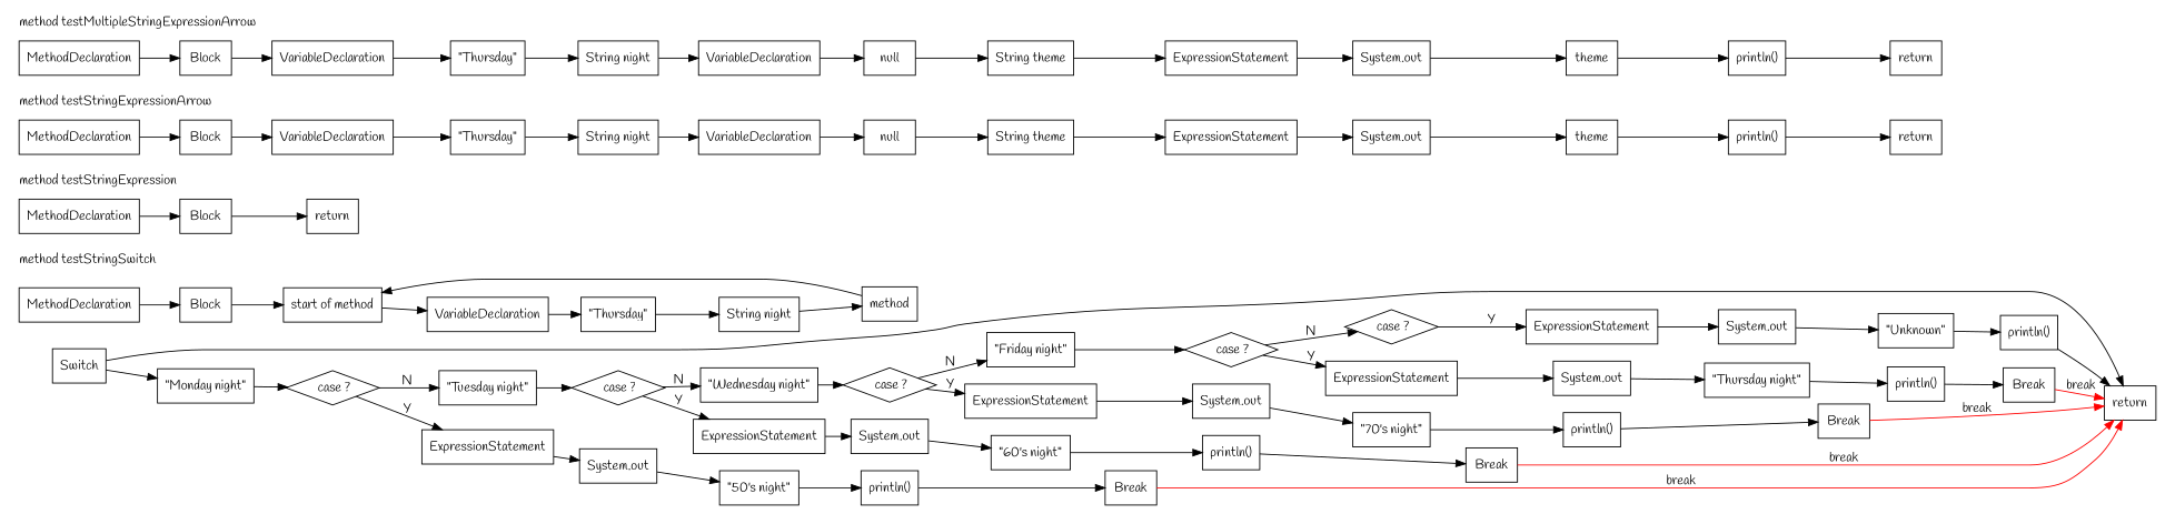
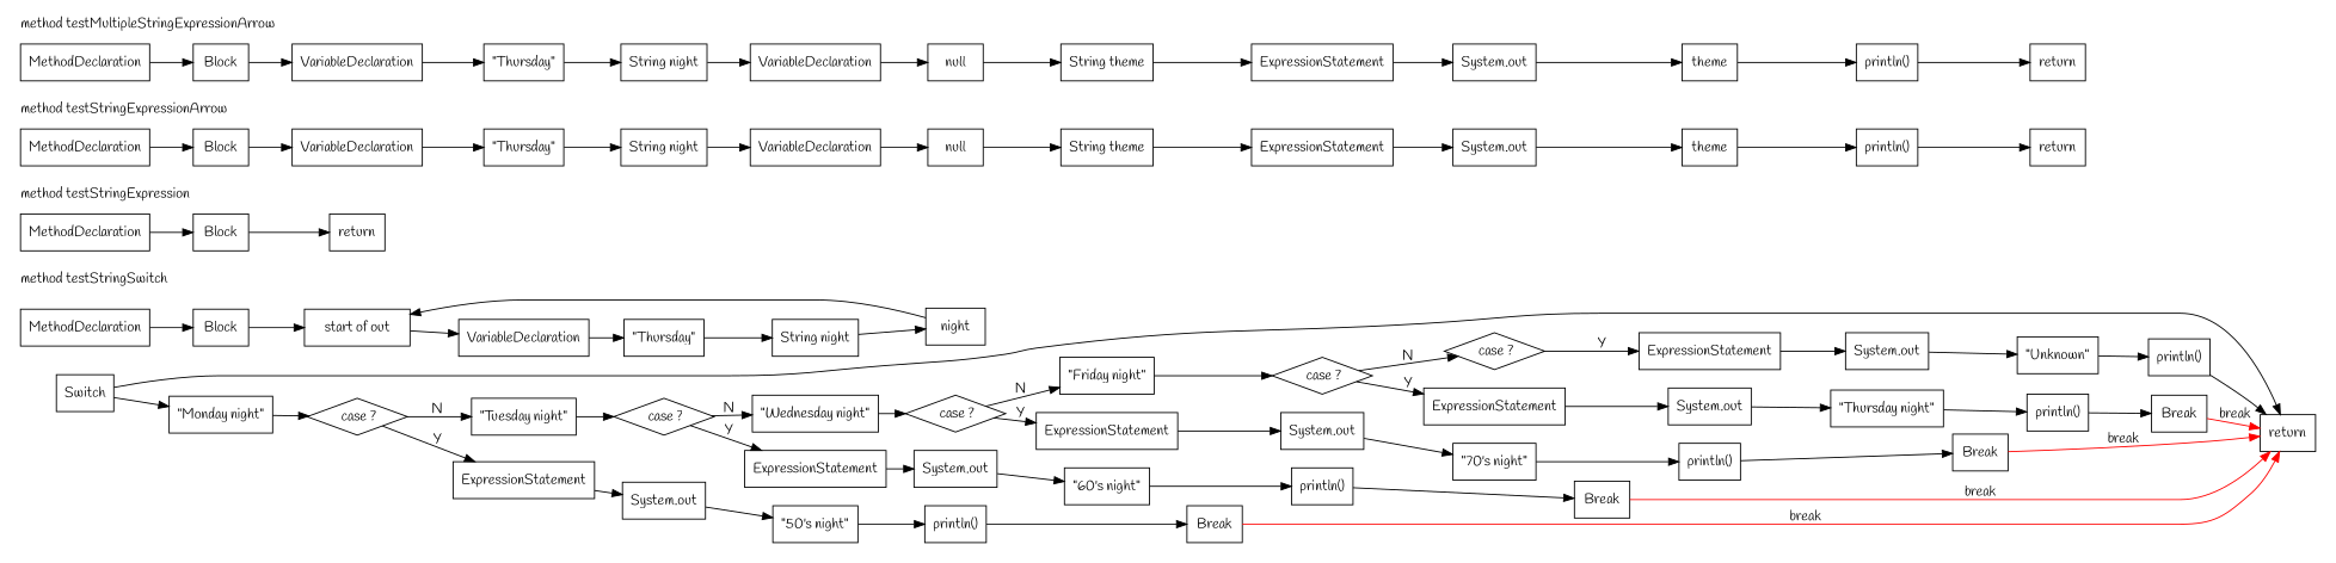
  digraph {
    compound=true
    fontname=Handlee
    rankdir=LR
    node [fillcolor=white fontname=Handlee shape=rect style=filled]
    edge [fontname=Handlee]
    n1 [label=MethodDeclaration]
    n2 [label=Block]
-   n3 [label="start of method"]
+   n3 [label="start of out"]
    n4 [label=VariableDeclaration]
    n5 [label="String night"]
    n6 [label="\"Thursday\""]
    n7 [label=Switch]
-   n8 [label=method]
+   n8 [label=night]
    n9 [label=" case ?" shape=diamond]
    n10 [label="\"Monday night\""]
    n11 [label=ExpressionStatement]
    n12 [label="println()"]
    n13 [label="System.out"]
    n14 [label="\"50's night\""]
    n15 [label=Break]
    n16 [label=" case ?" shape=diamond]
    n17 [label="\"Tuesday night\""]
    n18 [label=ExpressionStatement]
    n19 [label="println()"]
    n20 [label="System.out"]
    n21 [label="\"60's night\""]
    n22 [label=Break]
    n23 [label=" case ?" shape=diamond]
    n24 [label="\"Wednesday night\""]
    n25 [label=ExpressionStatement]
    n26 [label="println()"]
    n27 [label="System.out"]
    n28 [label="\"70's night\""]
    n29 [label=Break]
    n30 [label=" case ?" shape=diamond]
    n31 [label="\"Friday night\""]
    n32 [label=ExpressionStatement]
    n33 [label="println()"]
    n34 [label="System.out"]
    n35 [label="\"Thursday night\""]
    n36 [label=Break]
    n37 [label=" case ?" shape=diamond]
    n38 [label=ExpressionStatement]
    n39 [label="println()"]
    n40 [label="System.out"]
    n41 [label="\"Unknown\""]
    n42 [label=return]
    n43 [label=MethodDeclaration]
    n44 [label=Block]
    n45 [label=return]
    n46 [label=MethodDeclaration]
    n47 [label=Block]
    n48 [label=VariableDeclaration]
    n49 [label="String night"]
    n50 [label="\"Thursday\""]
    n51 [label=VariableDeclaration]
    n52 [label="String theme"]
    n53 [label=null]
    n54 [label=ExpressionStatement]
    n55 [label="println()"]
    n56 [label="System.out"]
    n57 [label=theme]
    n58 [label=return]
    n59 [label=MethodDeclaration]
    n60 [label=Block]
    n61 [label=VariableDeclaration]
    n62 [label="String night"]
    n63 [label="\"Thursday\""]
    n64 [label=VariableDeclaration]
    n65 [label="String theme"]
    n66 [label=null]
    n67 [label=ExpressionStatement]
    n68 [label="println()"]
    n69 [label="System.out"]
    n70 [label=theme]
    n71 [label=return]
    subgraph cluster_1 {
      label="method testStringSwitch"
      labeljust=l
      pencolor=transparent
      ranksep=0.5
      n1
      n2
      n3
      n4
      n5
      n6
      n7
      n8
      n9
      n10
      n11
      n12
      n13
      n14
      n15
      n16
      n17
      n18
      n19
      n20
      n21
      n22
      n23
      n24
      n25
      n26
      n27
      n28
      n29
      n30
      n31
      n32
      n33
      n34
      n35
      n36
      n37
      n38
      n39
      n40
      n41
      n42
    }
    subgraph cluster_2 {
      label="method testStringExpression"
      labeljust=l
      pencolor=transparent
      ranksep=0.5
      n43
      n44
      n45
    }
    subgraph cluster_3 {
      label="method testStringExpressionArrow"
      labeljust=l
      pencolor=transparent
      ranksep=0.5
      n46
      n47
      n48
      n49
      n50
      n51
      n52
      n53
      n54
      n55
      n56
      n57
      n58
    }
    subgraph cluster_4 {
      label="method testMultipleStringExpressionArrow"
      labeljust=l
      pencolor=transparent
      ranksep=0.5
      n59
      n60
      n61
      n62
      n63
      n64
      n65
      n66
      n67
      n68
      n69
      n70
      n71
    }
    n1 -> n2
    n2 -> n3
    n3 -> n4
    n4 -> n6
    n5 -> n8
    n6 -> n5
    n7 -> n10
    n7 -> n42
    n8 -> n3
    n9 -> n11 [label=Y]
    n9 -> n17 [label=N]
    n10 -> n9
    n11 -> n13
    n12 -> n15
    n13 -> n14
    n14 -> n12
    n15 -> n42 [color=red label=break]
    n16 -> n18 [label=Y]
    n16 -> n24 [label=N]
    n17 -> n16
    n18 -> n20
    n19 -> n22
    n20 -> n21
    n21 -> n19
    n22 -> n42 [color=red label=break]
    n23 -> n25 [label=Y]
    n23 -> n31 [label=N]
    n24 -> n23
    n25 -> n27
    n26 -> n29
    n27 -> n28
    n28 -> n26
    n29 -> n42 [color=red label=break]
    n30 -> n32 [label=Y]
    n30 -> n37 [label=N]
    n31 -> n30
    n32 -> n34
    n33 -> n36
    n34 -> n35
    n35 -> n33
    n36 -> n42 [color=red label=break]
    n37 -> n38 [label=Y]
    n38 -> n40
    n39 -> n42
    n40 -> n41
    n41 -> n39
    n43 -> n44
    n44 -> n45
    n46 -> n47
    n47 -> n48
    n48 -> n50
    n49 -> n51
    n50 -> n49
    n51 -> n53
    n52 -> n54
    n53 -> n52
    n54 -> n56
    n55 -> n58
    n56 -> n57
    n57 -> n55
    n59 -> n60
    n60 -> n61
    n61 -> n63
    n62 -> n64
    n63 -> n62
    n64 -> n66
    n65 -> n67
    n66 -> n65
    n67 -> n69
    n68 -> n71
    n69 -> n70
    n70 -> n68
  }
